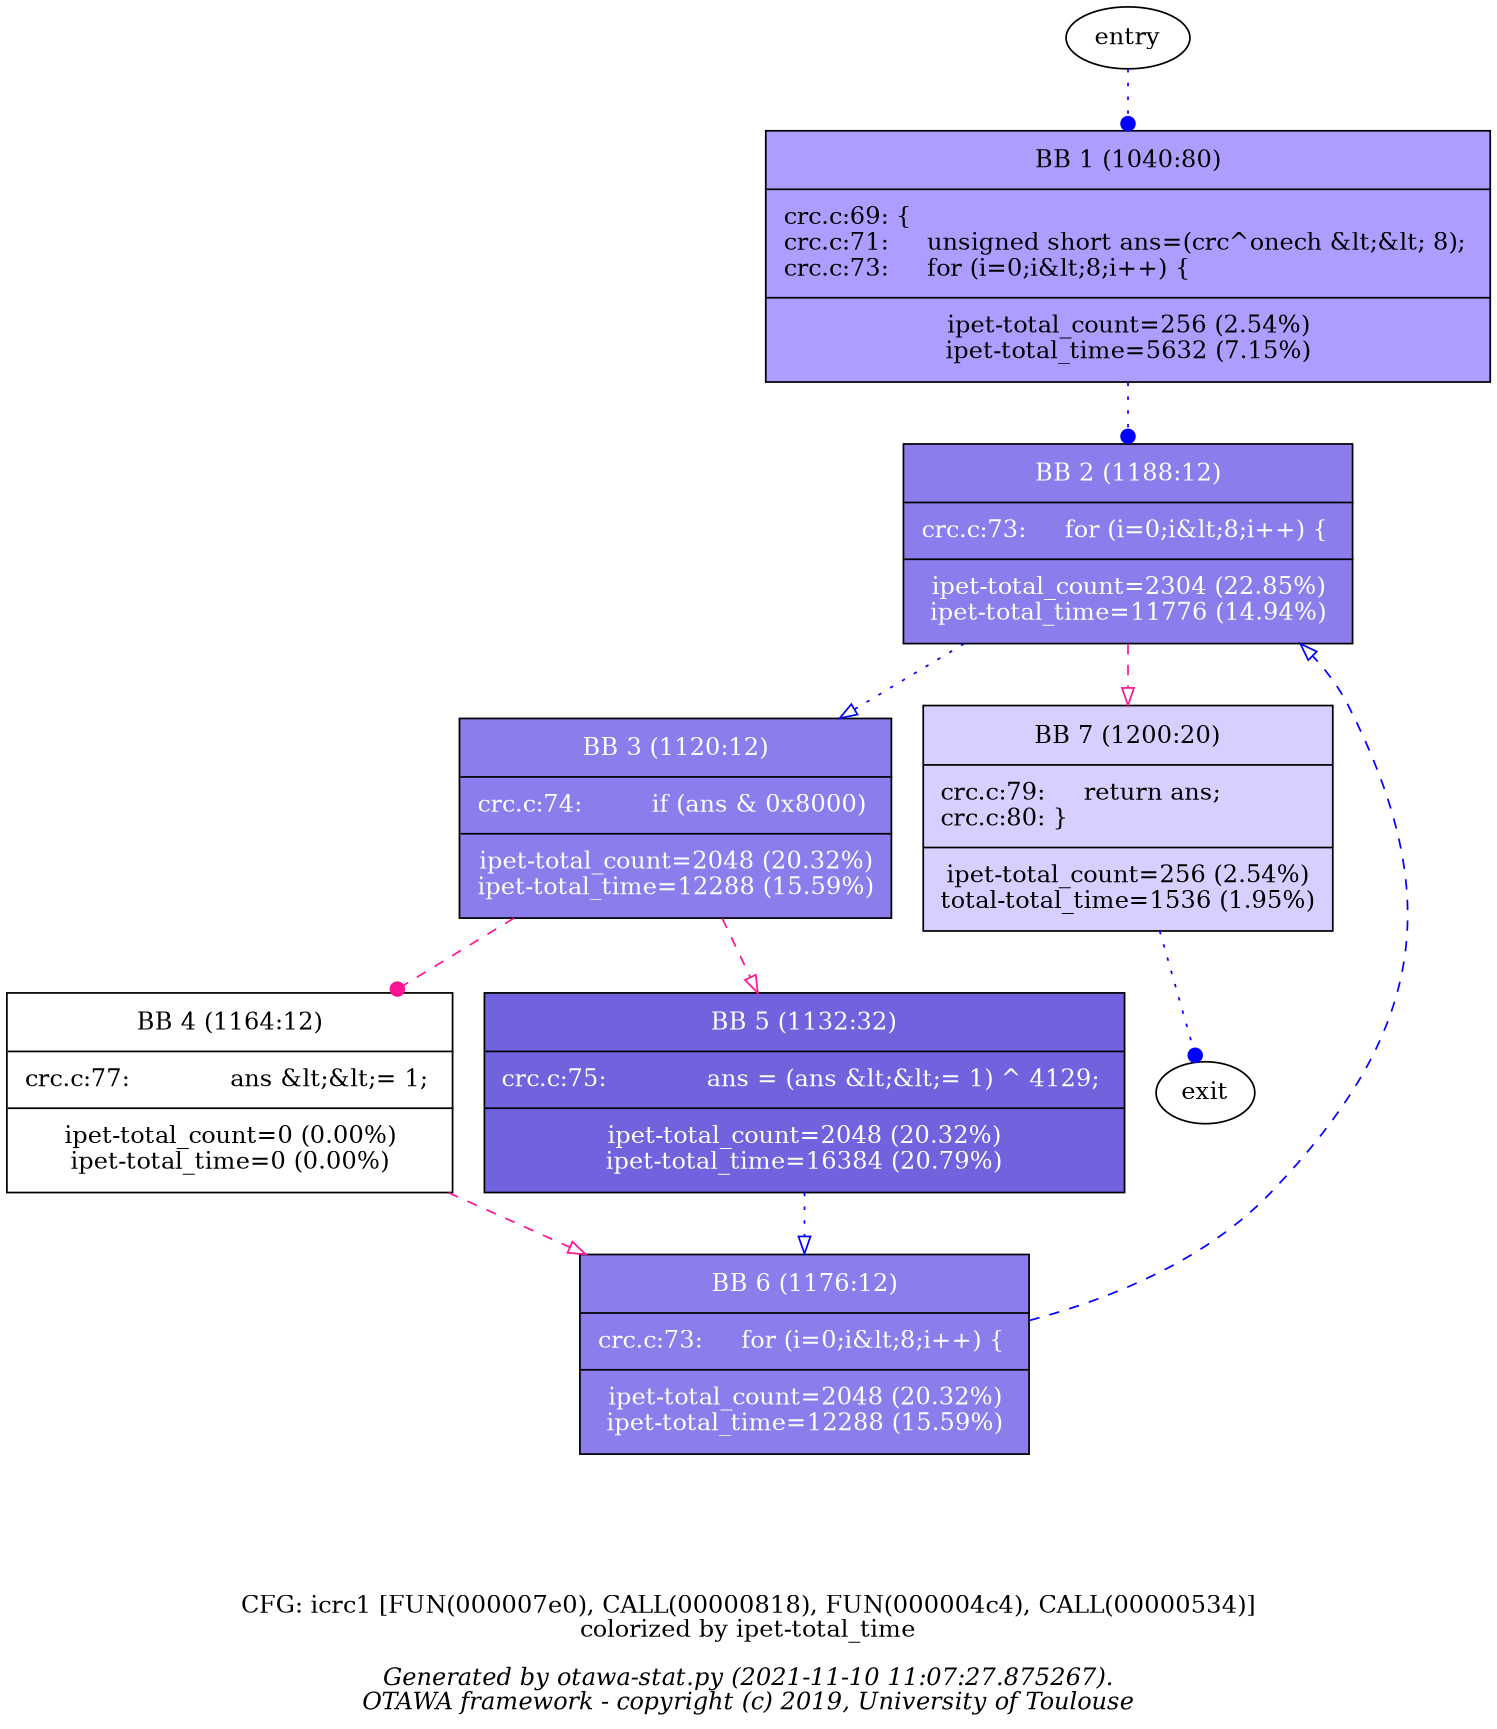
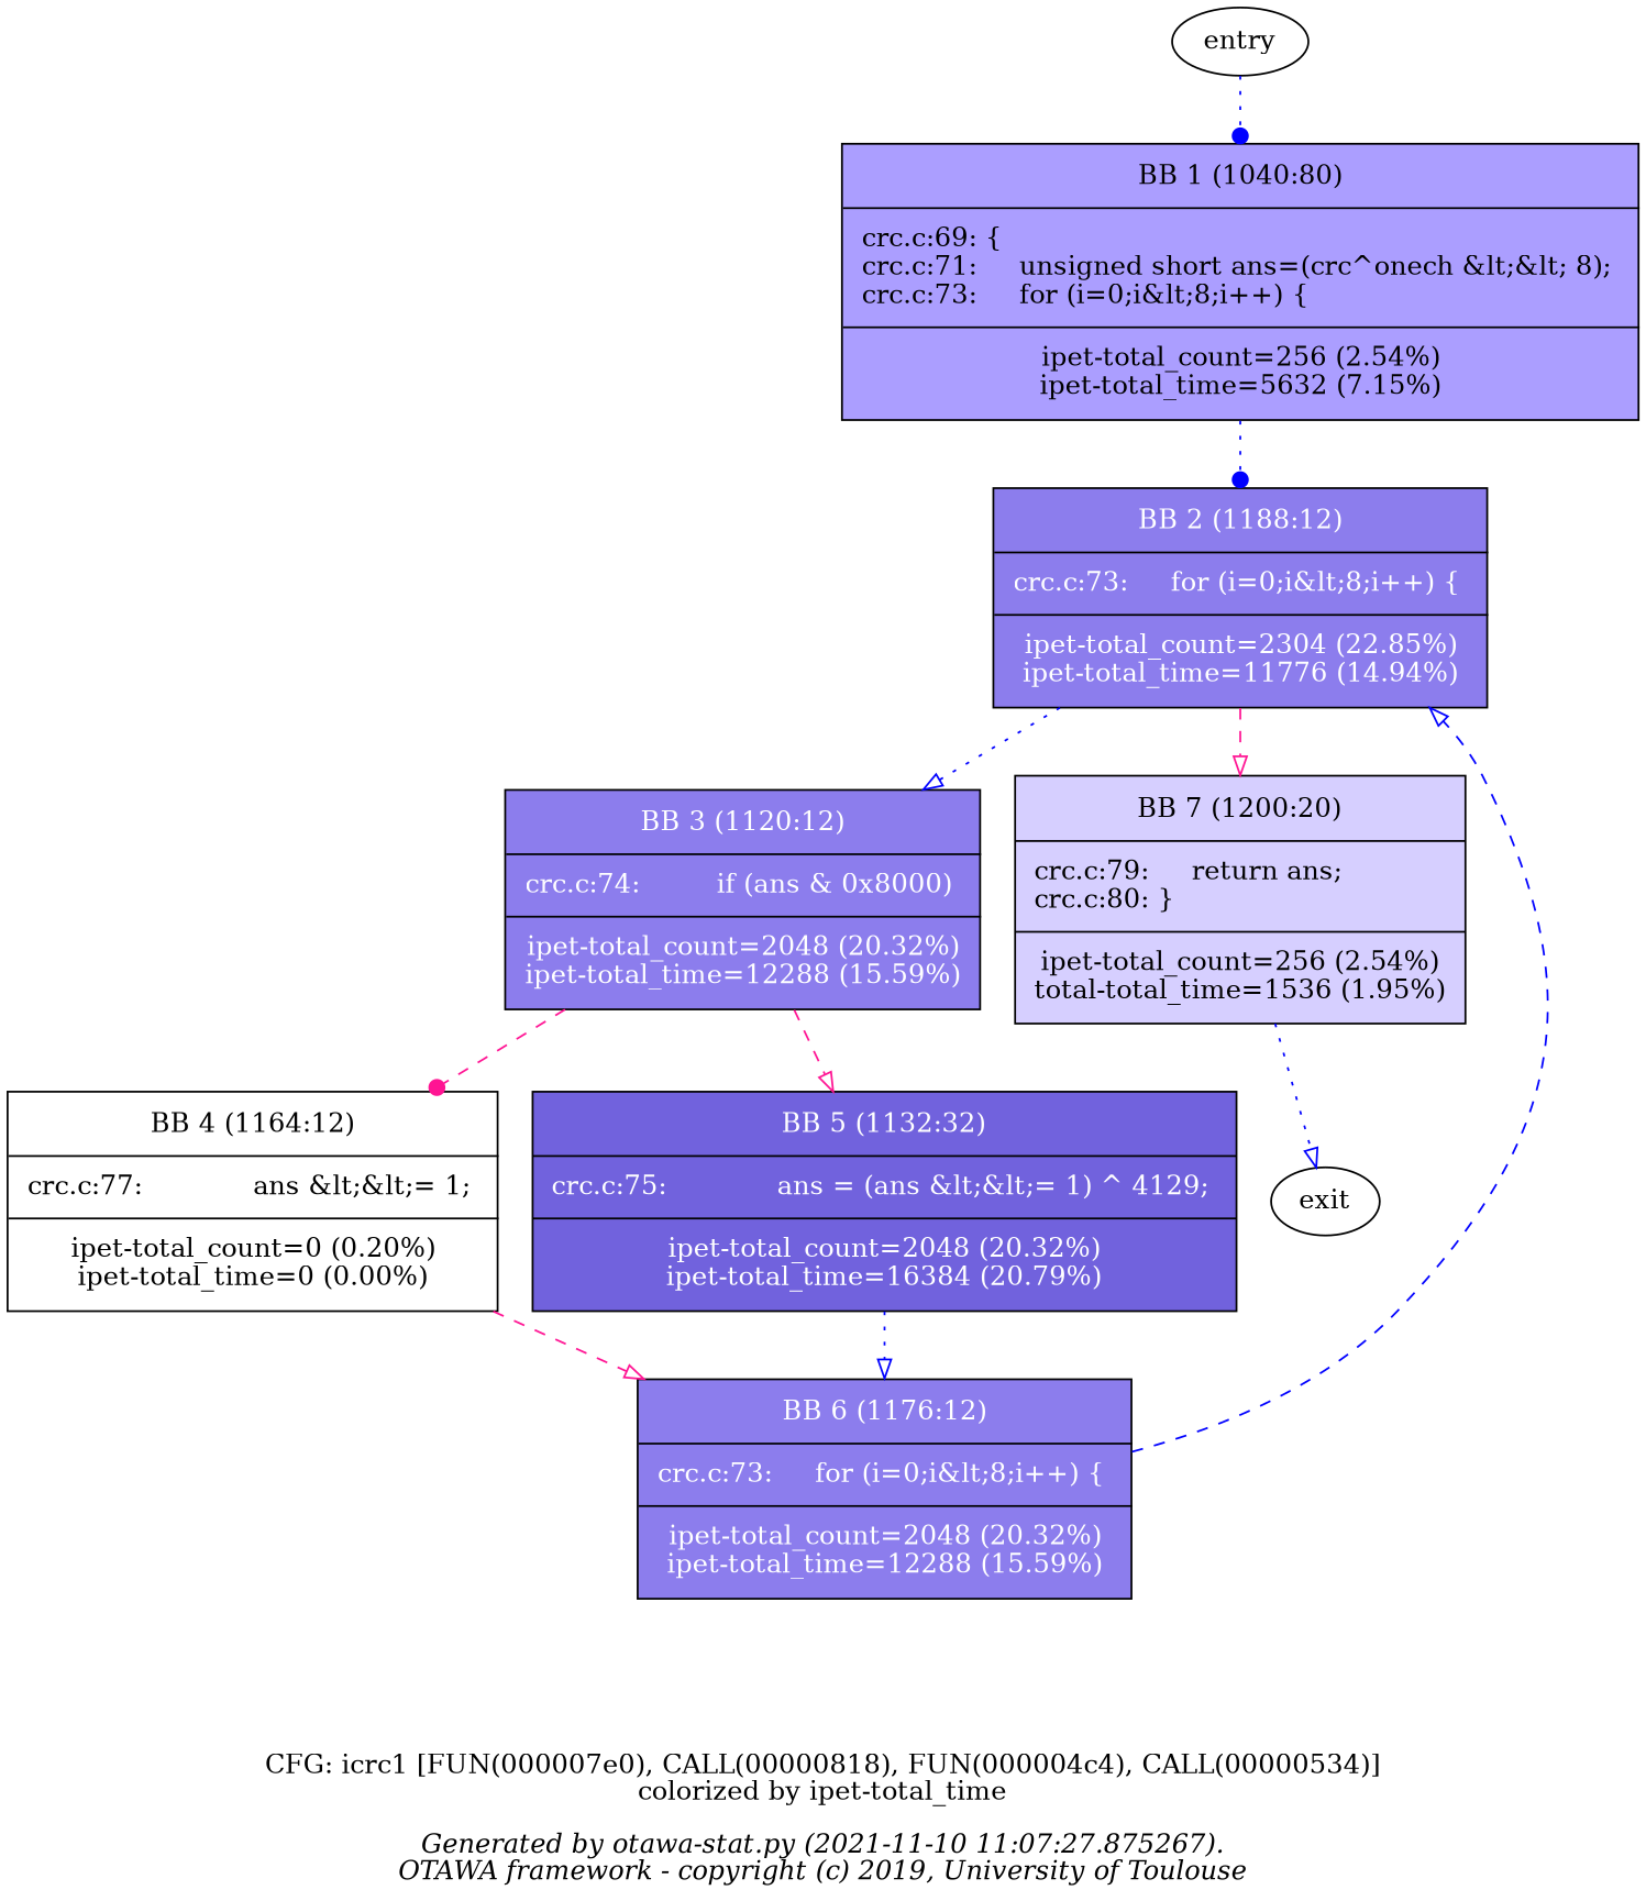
  digraph {
    label=<CFG: icrc1 [FUN(000007e0), CALL(00000818), FUN(000004c4), CALL(00000534)]<br/>colorized by ipet-total_time<br/><BR/><I>Generated by otawa-stat.py (2021-11-10 11:07:27.875267).</I><BR/><I>OTAWA framework - copyright (c) 2019, University of Toulouse</I>>
    node [fontcolor="#ffffff" margin=0 shape=box style=filled]
    edge [arrowhead=onormal color=blue style=dotted]
    n1 [label=entry fontcolor="" margin="" shape="" style=""]
    n2 [fillcolor="#ab9eff" fontcolor="#000000" label=<<table border='0' cellpadding='8px'><tr><td>BB 1 (1040:80)</td></tr><hr/><tr><td align='left'>crc.c:69: { <br align='left'/>crc.c:71: &nbsp;&nbsp;&nbsp;&nbsp;unsigned&nbsp;short&nbsp;ans=(crc^onech&nbsp;&amp;lt;&amp;lt;&nbsp;8); <br align='left'/>crc.c:73: &nbsp;&nbsp;&nbsp;&nbsp;for&nbsp;(i=0;i&amp;lt;8;i++)&nbsp;{ <br align='left'/></td></tr><hr/><tr><td>ipet-total_count=256 (2.54%)<br/>ipet-total_time=5632 (7.15%)<br/></td></tr></table>>]
    n3 [fillcolor="#8c7ded" label=<<table border='0' cellpadding='8px'><tr><td>BB 2 (1188:12)</td></tr><hr/><tr><td align='left'>crc.c:73: &nbsp;&nbsp;&nbsp;&nbsp;for&nbsp;(i=0;i&amp;lt;8;i++)&nbsp;{ <br align='left'/></td></tr><hr/><tr><td>ipet-total_count=2304 (22.85%)<br/>ipet-total_time=11776 (14.94%)<br/></td></tr></table>>]
    n4 [fillcolor="#8c7ded" label=<<table border='0' cellpadding='8px'><tr><td>BB 3 (1120:12)</td></tr><hr/><tr><td align='left'>crc.c:74: &nbsp;&nbsp;&nbsp;&nbsp;&nbsp;&nbsp;&nbsp;&nbsp;if&nbsp;(ans&nbsp;&amp;&nbsp;0x8000) <br align='left'/></td></tr><hr/><tr><td>ipet-total_count=2048 (20.32%)<br/>ipet-total_time=12288 (15.59%)<br/></td></tr></table>>]
    n5 [fillcolor="#d6cfff" fontcolor="#000000" label=<<table border='0' cellpadding='8px'><tr><td>BB 7 (1200:20)</td></tr><hr/><tr><td align='left'>crc.c:79: &nbsp;&nbsp;&nbsp;&nbsp;return&nbsp;ans; <br align='left'/>crc.c:80: } <br align='left'/></td></tr><hr/><tr><td>ipet-total_count=256 (2.54%)<br/>total-total_time=1536 (1.95%)<br/></td></tr></table>>]
-   n6 [label=<<table border='0' cellpadding='8px'><tr><td>BB 4 (1164:12)</td></tr><hr/><tr><td align='left'>crc.c:77: &nbsp;&nbsp;&nbsp;&nbsp;&nbsp;&nbsp;&nbsp;&nbsp;&nbsp;&nbsp;&nbsp;&nbsp;ans&nbsp;&amp;lt;&amp;lt;=&nbsp;1; <br align='left'/></td></tr><hr/><tr><td>ipet-total_count=0 (0.00%)<br/>ipet-total_time=0 (0.00%)<br/></td></tr></table>> fontcolor="" style=""]
+   n6 [label=<<table border='0' cellpadding='8px'><tr><td>BB 4 (1164:12)</td></tr><hr/><tr><td align='left'>crc.c:77: &nbsp;&nbsp;&nbsp;&nbsp;&nbsp;&nbsp;&nbsp;&nbsp;&nbsp;&nbsp;&nbsp;&nbsp;ans&nbsp;&amp;lt;&amp;lt;=&nbsp;1; <br align='left'/></td></tr><hr/><tr><td>ipet-total_count=0 (0.20%)<br/>ipet-total_time=0 (0.00%)<br/></td></tr></table>> fontcolor="" style=""]
    n7 [fillcolor="#7162dd" label=<<table border='0' cellpadding='8px'><tr><td>BB 5 (1132:32)</td></tr><hr/><tr><td align='left'>crc.c:75: &nbsp;&nbsp;&nbsp;&nbsp;&nbsp;&nbsp;&nbsp;&nbsp;&nbsp;&nbsp;&nbsp;&nbsp;ans&nbsp;=&nbsp;(ans&nbsp;&amp;lt;&amp;lt;=&nbsp;1)&nbsp;^&nbsp;4129; <br align='left'/></td></tr><hr/><tr><td>ipet-total_count=2048 (20.32%)<br/>ipet-total_time=16384 (20.79%)<br/></td></tr></table>>]
    n8 [label=exit fontcolor="" margin="" shape="" style=""]
    n9 [fillcolor="#8c7ded" label=<<table border='0' cellpadding='8px'><tr><td>BB 6 (1176:12)</td></tr><hr/><tr><td align='left'>crc.c:73: &nbsp;&nbsp;&nbsp;&nbsp;for&nbsp;(i=0;i&amp;lt;8;i++)&nbsp;{ <br align='left'/></td></tr><hr/><tr><td>ipet-total_count=2048 (20.32%)<br/>ipet-total_time=12288 (15.59%)<br/></td></tr></table>>]
    n1 -> n2 [arrowhead=dot]
    n2 -> n3 [arrowhead=dot]
    n3 -> n4
    n3 -> n5 [color=deeppink style=dashed]
    n4 -> n6 [arrowhead=dot color=deeppink style=dashed]
    n4 -> n7 [color=deeppink style=dashed]
-   n5 -> n8 [arrowhead=dot]
+   n5 -> n8
    n6 -> n9 [color=deeppink style=dashed]
    n7 -> n9
    n9 -> n3 [style=dashed]
  }
